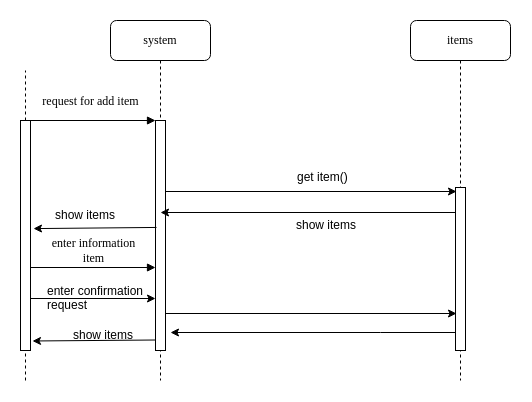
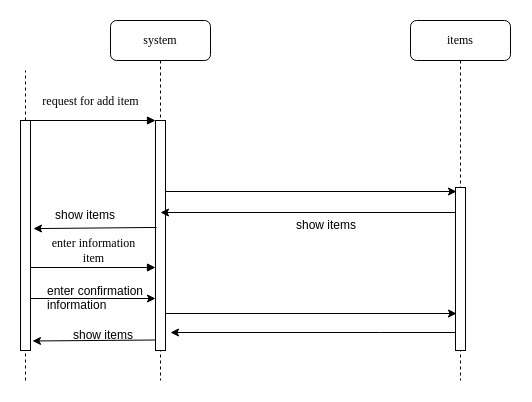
  <mxCell id="0" />
  <mxCell id="1" parent="0" />
  <mxCell id="2" value="system" style="shape=umlLifeline;perimeter=lifelinePerimeter;whiteSpace=wrap;html=1;container=1;collapsible=0;recursiveResize=0;outlineConnect=0;rounded=1;shadow=0;comic=0;labelBackgroundColor=none;strokeColor=#000000;strokeWidth=1;fillColor=#FFFFFF;fontFamily=Verdana;fontSize=12;fontColor=#000000;align=center;" parent="1" vertex="1"><mxGeometry x="110" y="20" width="100" height="360" as="geometry" /></mxCell>
  <mxCell id="3" value="" style="html=1;points=[];perimeter=orthogonalPerimeter;rounded=0;shadow=0;comic=0;labelBackgroundColor=none;strokeColor=#000000;strokeWidth=1;fillColor=#FFFFFF;fontFamily=Verdana;fontSize=12;fontColor=#000000;align=center;" parent="2" vertex="1"><mxGeometry x="45" y="100" width="10" height="230" as="geometry" /></mxCell>
  <mxCell id="4" value="items" style="shape=umlLifeline;perimeter=lifelinePerimeter;whiteSpace=wrap;html=1;container=1;collapsible=0;recursiveResize=0;outlineConnect=0;rounded=1;shadow=0;comic=0;labelBackgroundColor=none;strokeColor=#000000;strokeWidth=1;fillColor=#FFFFFF;fontFamily=Verdana;fontSize=12;fontColor=#000000;align=center;" parent="1" vertex="1"><mxGeometry x="410" y="20" width="100" height="360" as="geometry" /></mxCell>
  <mxCell id="5" style="edgeStyle=orthogonalEdgeStyle;rounded=0;orthogonalLoop=1;jettySize=auto;html=1;" parent="1" edge="1"><mxGeometry relative="1" as="geometry"><mxPoint x="160" y="212" as="targetPoint" /><mxPoint x="455" y="212" as="sourcePoint" /></mxGeometry></mxCell>
  <mxCell id="6" value="" style="html=1;points=[];perimeter=orthogonalPerimeter;rounded=0;shadow=0;comic=0;labelBackgroundColor=none;strokeColor=#000000;strokeWidth=1;fillColor=#FFFFFF;fontFamily=Verdana;fontSize=12;fontColor=#000000;align=center;" parent="1" vertex="1"><mxGeometry x="455" y="187" width="10" height="163" as="geometry" /></mxCell>
  <mxCell id="7" value="request for add item" style="html=1;verticalAlign=bottom;endArrow=block;entryX=0;entryY=0;labelBackgroundColor=none;fontFamily=Verdana;fontSize=12;edgeStyle=elbowEdgeStyle;elbow=vertical;" parent="1" target="3" edge="1"><mxGeometry y="10" relative="1" as="geometry"><mxPoint x="25" y="120" as="sourcePoint" /><mxPoint as="offset" /></mxGeometry></mxCell>
  <mxCell id="8" style="edgeStyle=orthogonalEdgeStyle;rounded=0;orthogonalLoop=1;jettySize=auto;html=1;" parent="1" edge="1"><mxGeometry relative="1" as="geometry"><mxPoint x="170" y="332" as="targetPoint" /><mxPoint x="455" y="282" as="sourcePoint" /><Array as="points"><mxPoint x="380" y="332" /><mxPoint x="380" y="332" /></Array></mxGeometry></mxCell>
  <mxCell id="9" value="" style="endArrow=none;dashed=1;html=1;" parent="1" source="11" edge="1"><mxGeometry width="50" height="50" relative="1" as="geometry"><mxPoint x="25" y="430" as="sourcePoint" /><mxPoint x="25" y="70" as="targetPoint" /></mxGeometry></mxCell>
  <mxCell id="10" style="edgeStyle=orthogonalEdgeStyle;rounded=0;orthogonalLoop=1;jettySize=auto;html=1;entryX=-0.1;entryY=0.739;entryDx=0;entryDy=0;entryPerimeter=0;exitX=0.9;exitY=0.657;exitDx=0;exitDy=0;exitPerimeter=0;" parent="1" edge="1"><mxGeometry relative="1" as="geometry"><mxPoint x="29" y="299" as="sourcePoint" /><mxPoint x="155" y="298" as="targetPoint" /><Array as="points"><mxPoint x="29" y="298" /></Array></mxGeometry></mxCell>
  <mxCell id="11" value="" style="html=1;points=[];perimeter=orthogonalPerimeter;rounded=0;shadow=0;comic=0;labelBackgroundColor=none;strokeColor=#000000;strokeWidth=1;fillColor=#FFFFFF;fontFamily=Verdana;fontSize=12;fontColor=#000000;align=center;" parent="1" vertex="1"><mxGeometry x="20" y="120" width="10" height="230" as="geometry" /></mxCell>
  <mxCell id="12" value="" style="endArrow=none;dashed=1;html=1;" parent="1" target="11" edge="1"><mxGeometry width="50" height="50" relative="1" as="geometry"><mxPoint x="25" y="380" as="sourcePoint" /><mxPoint x="25" y="70" as="targetPoint" /></mxGeometry></mxCell>
  <mxCell id="13" value="&lt;div&gt;enter information&lt;/div&gt;&lt;div&gt; item&lt;/div&gt;" style="html=1;verticalAlign=bottom;endArrow=block;entryX=0;entryY=0;labelBackgroundColor=none;fontFamily=Verdana;fontSize=12;edgeStyle=elbowEdgeStyle;elbow=vertical;" parent="1" edge="1"><mxGeometry relative="1" as="geometry"><mxPoint x="30" y="267" as="sourcePoint" /><mxPoint x="155" y="267" as="targetPoint" /><mxPoint as="offset" /></mxGeometry></mxCell>
  <mxCell id="14" style="edgeStyle=orthogonalEdgeStyle;rounded=0;orthogonalLoop=1;jettySize=auto;html=1;entryX=0.1;entryY=0.417;entryDx=0;entryDy=0;entryPerimeter=0;" parent="1" edge="1"><mxGeometry relative="1" as="geometry"><mxPoint x="165" y="191" as="sourcePoint" /><mxPoint x="456" y="191" as="targetPoint" /></mxGeometry></mxCell>
- <mxCell id="15" value="get item()" style="text;html=1;resizable=0;points=[];autosize=1;align=left;verticalAlign=top;spacingTop=-4;" parent="1" vertex="1"><mxGeometry x="295" y="167" width="70" height="20" as="geometry" /></mxCell>
  <mxCell id="16" value="show items" style="text;html=1;resizable=0;points=[];autosize=1;align=left;verticalAlign=top;spacingTop=-4;" parent="1" vertex="1"><mxGeometry x="294" y="215" width="80" height="20" as="geometry" /></mxCell>
- <mxCell id="17" value="&lt;div&gt;enter confirmation&lt;/div&gt;&lt;div&gt; request&lt;/div&gt;" style="text;html=1;resizable=0;points=[];autosize=1;align=left;verticalAlign=top;spacingTop=-4;" parent="1" vertex="1"><mxGeometry x="45" y="281" width="110" height="30" as="geometry" /></mxCell>
+ <mxCell id="17" value="&lt;div&gt;enter confirmation&lt;/div&gt;&lt;div&gt; information&lt;/div&gt;" style="text;html=1;resizable=0;points=[];autosize=1;align=left;verticalAlign=top;spacingTop=-4;" parent="1" vertex="1"><mxGeometry x="45" y="281" width="110" height="30" as="geometry" /></mxCell>
  <mxCell id="18" style="edgeStyle=orthogonalEdgeStyle;rounded=0;orthogonalLoop=1;jettySize=auto;html=1;entryX=0.1;entryY=0.417;entryDx=0;entryDy=0;entryPerimeter=0;" parent="1" edge="1"><mxGeometry relative="1" as="geometry"><mxPoint x="165" y="313" as="sourcePoint" /><mxPoint x="456" y="313" as="targetPoint" /></mxGeometry></mxCell>
  <mxCell id="19" value="" style="endArrow=classic;html=1;entryX=1.3;entryY=0.47;entryDx=0;entryDy=0;entryPerimeter=0;exitX=0.1;exitY=0.465;exitDx=0;exitDy=0;exitPerimeter=0;" edge="1" parent="1" source="3" target="11"><mxGeometry width="50" height="50" relative="1" as="geometry"><mxPoint x="150" y="228" as="sourcePoint" /><mxPoint x="100" y="190" as="targetPoint" /></mxGeometry></mxCell>
  <mxCell id="20" value="show items" style="text;html=1;resizable=0;points=[];autosize=1;align=left;verticalAlign=top;spacingTop=-4;" vertex="1" parent="1"><mxGeometry x="52.5" y="205" width="80" height="20" as="geometry" /></mxCell>
  <mxCell id="21" value="" style="endArrow=classic;html=1;entryX=1.3;entryY=0.47;entryDx=0;entryDy=0;entryPerimeter=0;exitX=0.1;exitY=0.465;exitDx=0;exitDy=0;exitPerimeter=0;" edge="1" parent="1"><mxGeometry width="50" height="50" relative="1" as="geometry"><mxPoint x="155" y="339.5" as="sourcePoint" /><mxPoint x="32" y="340.5" as="targetPoint" /></mxGeometry></mxCell>
  <mxCell id="22" value="show items" style="text;html=1;resizable=0;points=[];autosize=1;align=left;verticalAlign=top;spacingTop=-4;" vertex="1" parent="1"><mxGeometry x="71" y="325" width="80" height="20" as="geometry" /></mxCell>
